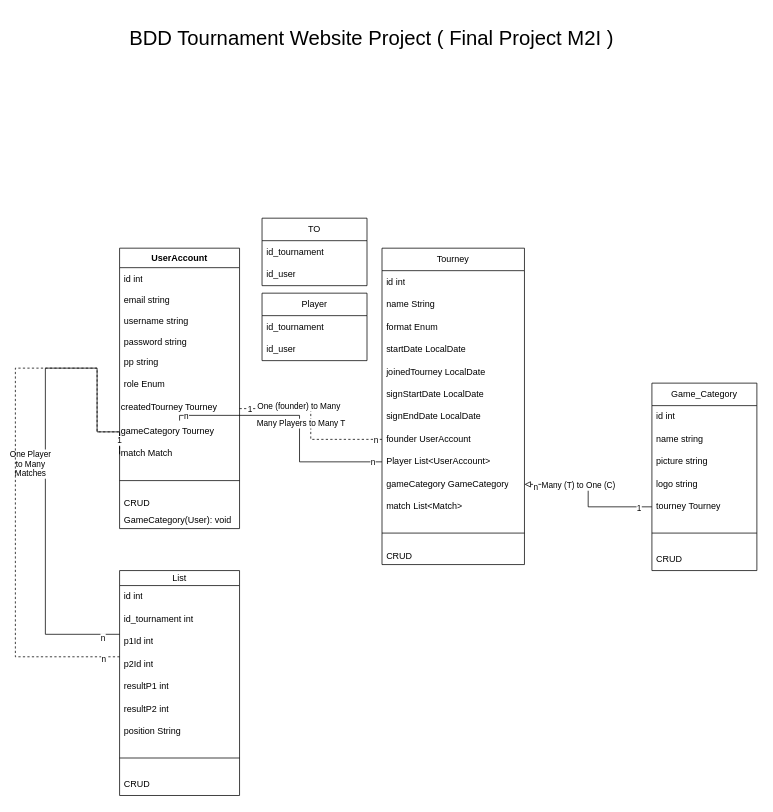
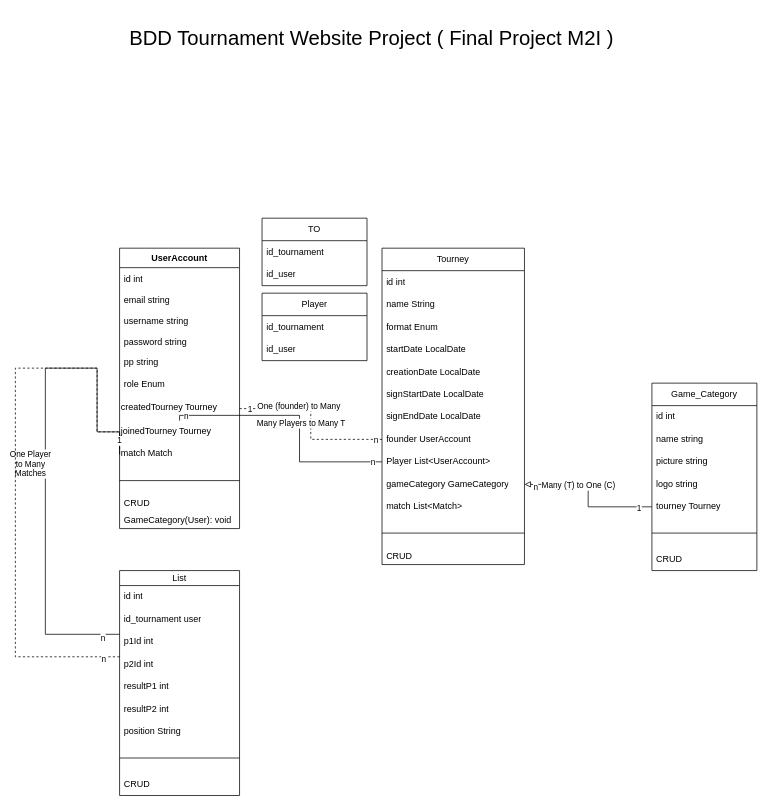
  <mxCell id="0" />
  <mxCell id="1" parent="0" />
  <mxCell id="2" value="Tourney" style="swimlane;fontStyle=0;childLayout=stackLayout;horizontal=1;startSize=30;horizontalStack=0;resizeParent=1;resizeParentMax=0;resizeLast=0;collapsible=1;marginBottom=0;whiteSpace=wrap;html=1;" parent="1" vertex="1"><mxGeometry x="509" y="330" width="190" height="422" as="geometry" /></mxCell>
  <mxCell id="3" value="id int" style="text;strokeColor=none;fillColor=none;align=left;verticalAlign=middle;spacingLeft=4;spacingRight=4;overflow=hidden;points=[[0,0.5],[1,0.5]];portConstraint=eastwest;rotatable=0;whiteSpace=wrap;html=1;" parent="2" vertex="1"><mxGeometry y="30" width="190" height="30" as="geometry" /></mxCell>
  <mxCell id="4" value="name String" style="text;strokeColor=none;fillColor=none;align=left;verticalAlign=middle;spacingLeft=4;spacingRight=4;overflow=hidden;points=[[0,0.5],[1,0.5]];portConstraint=eastwest;rotatable=0;whiteSpace=wrap;html=1;" parent="2" vertex="1"><mxGeometry y="60" width="190" height="30" as="geometry" /></mxCell>
  <mxCell id="5" value="format Enum" style="text;strokeColor=none;fillColor=none;align=left;verticalAlign=middle;spacingLeft=4;spacingRight=4;overflow=hidden;points=[[0,0.5],[1,0.5]];portConstraint=eastwest;rotatable=0;whiteSpace=wrap;html=1;" parent="2" vertex="1"><mxGeometry y="90" width="190" height="30" as="geometry" /></mxCell>
  <mxCell id="6" value="startDate LocalDate" style="text;strokeColor=none;fillColor=none;align=left;verticalAlign=middle;spacingLeft=4;spacingRight=4;overflow=hidden;points=[[0,0.5],[1,0.5]];portConstraint=eastwest;rotatable=0;whiteSpace=wrap;html=1;" parent="2" vertex="1"><mxGeometry y="120" width="190" height="30" as="geometry" /></mxCell>
- <mxCell id="7" value="joinedTourney LocalDate" style="text;strokeColor=none;fillColor=none;align=left;verticalAlign=middle;spacingLeft=4;spacingRight=4;overflow=hidden;points=[[0,0.5],[1,0.5]];portConstraint=eastwest;rotatable=0;whiteSpace=wrap;html=1;" parent="2" vertex="1"><mxGeometry y="150" width="190" height="30" as="geometry" /></mxCell>
+ <mxCell id="7" value="creationDate LocalDate" style="text;strokeColor=none;fillColor=none;align=left;verticalAlign=middle;spacingLeft=4;spacingRight=4;overflow=hidden;points=[[0,0.5],[1,0.5]];portConstraint=eastwest;rotatable=0;whiteSpace=wrap;html=1;" parent="2" vertex="1"><mxGeometry y="150" width="190" height="30" as="geometry" /></mxCell>
  <mxCell id="8" value="signStartDate LocalDate" style="text;strokeColor=none;fillColor=none;align=left;verticalAlign=middle;spacingLeft=4;spacingRight=4;overflow=hidden;points=[[0,0.5],[1,0.5]];portConstraint=eastwest;rotatable=0;whiteSpace=wrap;html=1;" parent="2" vertex="1"><mxGeometry y="180" width="190" height="30" as="geometry" /></mxCell>
  <mxCell id="9" value="signEndDate LocalDate" style="text;strokeColor=none;fillColor=none;align=left;verticalAlign=middle;spacingLeft=4;spacingRight=4;overflow=hidden;points=[[0,0.5],[1,0.5]];portConstraint=eastwest;rotatable=0;whiteSpace=wrap;html=1;" parent="2" vertex="1"><mxGeometry y="210" width="190" height="30" as="geometry" /></mxCell>
  <mxCell id="10" value="founder UserAccount" style="text;strokeColor=none;fillColor=none;align=left;verticalAlign=middle;spacingLeft=4;spacingRight=4;overflow=hidden;points=[[0,0.5],[1,0.5]];portConstraint=eastwest;rotatable=0;whiteSpace=wrap;html=1;" parent="2" vertex="1"><mxGeometry y="240" width="190" height="30" as="geometry" /></mxCell>
  <mxCell id="11" value="Player List&amp;lt;UserAccount&amp;gt;" style="text;strokeColor=none;fillColor=none;align=left;verticalAlign=middle;spacingLeft=4;spacingRight=4;overflow=hidden;points=[[0,0.5],[1,0.5]];portConstraint=eastwest;rotatable=0;whiteSpace=wrap;html=1;" parent="2" vertex="1"><mxGeometry y="270" width="190" height="30" as="geometry" /></mxCell>
  <mxCell id="12" value="gameCategory GameCategory" style="text;strokeColor=none;fillColor=none;align=left;verticalAlign=middle;spacingLeft=4;spacingRight=4;overflow=hidden;points=[[0,0.5],[1,0.5]];portConstraint=eastwest;rotatable=0;whiteSpace=wrap;html=1;" parent="2" vertex="1"><mxGeometry y="300" width="190" height="30" as="geometry" /></mxCell>
  <mxCell id="13" value="match List&amp;lt;Match&amp;gt;" style="text;strokeColor=none;fillColor=none;align=left;verticalAlign=middle;spacingLeft=4;spacingRight=4;overflow=hidden;points=[[0,0.5],[1,0.5]];portConstraint=eastwest;rotatable=0;whiteSpace=wrap;html=1;" parent="2" vertex="1"><mxGeometry y="330" width="190" height="30" as="geometry" /></mxCell>
  <mxCell id="14" value="" style="line;strokeWidth=1;fillColor=none;align=left;verticalAlign=middle;spacingTop=-1;spacingLeft=3;spacingRight=3;rotatable=0;labelPosition=right;points=[];portConstraint=eastwest;strokeColor=inherit;" parent="2" vertex="1"><mxGeometry y="360" width="190" height="40" as="geometry" /></mxCell>
  <mxCell id="15" value="CRUD" style="text;strokeColor=none;fillColor=none;align=left;verticalAlign=middle;spacingLeft=4;spacingRight=4;overflow=hidden;points=[[0,0.5],[1,0.5]];portConstraint=eastwest;rotatable=0;whiteSpace=wrap;html=1;" parent="2" vertex="1"><mxGeometry y="400" width="190" height="22" as="geometry" /></mxCell>
  <mxCell id="16" style="edgeStyle=orthogonalEdgeStyle;rounded=0;orthogonalLoop=1;jettySize=auto;html=1;entryX=0;entryY=0.5;entryDx=0;entryDy=0;exitX=1;exitY=0.5;exitDx=0;exitDy=0;endArrow=none;endFill=0;dashed=1;" parent="1" source="27" target="10" edge="1"><mxGeometry relative="1" as="geometry" /></mxCell>
  <mxCell id="17" value="One (founder) to Many" style="edgeLabel;html=1;align=center;verticalAlign=middle;resizable=0;points=[];" parent="16" vertex="1" connectable="0"><mxGeometry x="-0.325" y="4" relative="1" as="geometry"><mxPoint as="offset" /></mxGeometry></mxCell>
  <mxCell id="18" value="1" style="edgeLabel;html=1;align=center;verticalAlign=middle;resizable=0;points=[];" parent="16" vertex="1" connectable="0"><mxGeometry x="-0.891" relative="1" as="geometry"><mxPoint as="offset" /></mxGeometry></mxCell>
  <mxCell id="19" value="n" style="edgeLabel;html=1;align=center;verticalAlign=middle;resizable=0;points=[];" parent="16" vertex="1" connectable="0"><mxGeometry x="0.923" relative="1" as="geometry"><mxPoint as="offset" /></mxGeometry></mxCell>
  <mxCell id="20" value="UserAccount" style="swimlane;fontStyle=1;align=center;verticalAlign=top;childLayout=stackLayout;horizontal=1;startSize=26;horizontalStack=0;resizeParent=1;resizeParentMax=0;resizeLast=0;collapsible=1;marginBottom=0;whiteSpace=wrap;html=1;" parent="1" vertex="1"><mxGeometry x="159" y="330" width="160" height="374" as="geometry" /></mxCell>
  <mxCell id="21" value="id int" style="text;strokeColor=none;fillColor=none;align=left;verticalAlign=middle;spacingLeft=4;spacingRight=4;overflow=hidden;points=[[0,0.5],[1,0.5]];portConstraint=eastwest;rotatable=0;whiteSpace=wrap;html=1;" parent="20" vertex="1"><mxGeometry y="26" width="160" height="30" as="geometry" /></mxCell>
  <mxCell id="22" value="email string" style="text;strokeColor=none;fillColor=none;align=left;verticalAlign=top;spacingLeft=4;spacingRight=4;overflow=hidden;rotatable=0;points=[[0,0.5],[1,0.5]];portConstraint=eastwest;whiteSpace=wrap;html=1;" parent="20" vertex="1"><mxGeometry y="56" width="160" height="26" as="geometry" /></mxCell>
  <mxCell id="23" value="username string" style="text;strokeColor=none;fillColor=none;align=left;verticalAlign=middle;spacingLeft=4;spacingRight=4;overflow=hidden;points=[[0,0.5],[1,0.5]];portConstraint=eastwest;rotatable=0;whiteSpace=wrap;html=1;" parent="20" vertex="1"><mxGeometry y="82" width="160" height="30" as="geometry" /></mxCell>
  <mxCell id="24" value="password string" style="text;strokeColor=none;fillColor=none;align=left;verticalAlign=top;spacingLeft=4;spacingRight=4;overflow=hidden;rotatable=0;points=[[0,0.5],[1,0.5]];portConstraint=eastwest;whiteSpace=wrap;html=1;" parent="20" vertex="1"><mxGeometry y="112" width="160" height="26" as="geometry" /></mxCell>
  <mxCell id="25" value="pp string" style="text;strokeColor=none;fillColor=none;align=left;verticalAlign=top;spacingLeft=4;spacingRight=4;overflow=hidden;rotatable=0;points=[[0,0.5],[1,0.5]];portConstraint=eastwest;whiteSpace=wrap;html=1;" parent="20" vertex="1"><mxGeometry y="138" width="160" height="30" as="geometry" /></mxCell>
  <mxCell id="26" value="role Enum" style="text;strokeColor=none;fillColor=none;align=left;verticalAlign=top;spacingLeft=4;spacingRight=4;overflow=hidden;rotatable=0;points=[[0,0.5],[1,0.5]];portConstraint=eastwest;whiteSpace=wrap;html=1;" vertex="1" parent="20"><mxGeometry y="168" width="160" height="30" as="geometry" /></mxCell>
  <mxCell id="27" value="createdTourney Tourney&amp;nbsp;" style="text;whiteSpace=wrap;html=1;" parent="20" vertex="1"><mxGeometry y="198" width="160" height="32" as="geometry" /></mxCell>
- <mxCell id="28" value="gameCategory Tourney&amp;nbsp;" style="text;whiteSpace=wrap;html=1;" parent="20" vertex="1"><mxGeometry y="230" width="160" height="30" as="geometry" /></mxCell>
+ <mxCell id="28" value="joinedTourney Tourney&amp;nbsp;" style="text;whiteSpace=wrap;html=1;" parent="20" vertex="1"><mxGeometry y="230" width="160" height="30" as="geometry" /></mxCell>
  <mxCell id="29" value="match Match" style="text;whiteSpace=wrap;html=1;" parent="20" vertex="1"><mxGeometry y="260" width="160" height="30" as="geometry" /></mxCell>
  <mxCell id="30" value="" style="line;strokeWidth=1;fillColor=none;align=left;verticalAlign=middle;spacingTop=-1;spacingLeft=3;spacingRight=3;rotatable=0;labelPosition=right;points=[];portConstraint=eastwest;strokeColor=inherit;" parent="20" vertex="1"><mxGeometry y="290" width="160" height="40" as="geometry" /></mxCell>
  <mxCell id="31" value="CRUD" style="text;strokeColor=none;fillColor=none;align=left;verticalAlign=middle;spacingLeft=4;spacingRight=4;overflow=hidden;points=[[0,0.5],[1,0.5]];portConstraint=eastwest;rotatable=0;whiteSpace=wrap;html=1;" parent="20" vertex="1"><mxGeometry y="330" width="160" height="22" as="geometry" /></mxCell>
  <mxCell id="32" value="GameCategory(User): void" style="text;strokeColor=none;fillColor=none;align=left;verticalAlign=middle;spacingLeft=4;spacingRight=4;overflow=hidden;points=[[0,0.5],[1,0.5]];portConstraint=eastwest;rotatable=0;whiteSpace=wrap;html=1;" parent="20" vertex="1"><mxGeometry y="352" width="160" height="22" as="geometry" /></mxCell>
  <mxCell id="33" value="Player" style="swimlane;fontStyle=0;childLayout=stackLayout;horizontal=1;startSize=30;horizontalStack=0;resizeParent=1;resizeParentMax=0;resizeLast=0;collapsible=1;marginBottom=0;whiteSpace=wrap;html=1;" parent="1" vertex="1"><mxGeometry x="349" y="390" width="140" height="90" as="geometry" /></mxCell>
  <mxCell id="34" value="id_tournament" style="text;strokeColor=none;fillColor=none;align=left;verticalAlign=middle;spacingLeft=4;spacingRight=4;overflow=hidden;points=[[0,0.5],[1,0.5]];portConstraint=eastwest;rotatable=0;whiteSpace=wrap;html=1;" parent="33" vertex="1"><mxGeometry y="30" width="140" height="30" as="geometry" /></mxCell>
  <mxCell id="35" value="id_user" style="text;strokeColor=none;fillColor=none;align=left;verticalAlign=middle;spacingLeft=4;spacingRight=4;overflow=hidden;points=[[0,0.5],[1,0.5]];portConstraint=eastwest;rotatable=0;whiteSpace=wrap;html=1;" parent="33" vertex="1"><mxGeometry y="60" width="140" height="30" as="geometry" /></mxCell>
  <mxCell id="36" value="TO" style="swimlane;fontStyle=0;childLayout=stackLayout;horizontal=1;startSize=30;horizontalStack=0;resizeParent=1;resizeParentMax=0;resizeLast=0;collapsible=1;marginBottom=0;whiteSpace=wrap;html=1;" parent="1" vertex="1"><mxGeometry x="349" y="290" width="140" height="90" as="geometry" /></mxCell>
  <mxCell id="37" value="id_tournament" style="text;strokeColor=none;fillColor=none;align=left;verticalAlign=middle;spacingLeft=4;spacingRight=4;overflow=hidden;points=[[0,0.5],[1,0.5]];portConstraint=eastwest;rotatable=0;whiteSpace=wrap;html=1;" parent="36" vertex="1"><mxGeometry y="30" width="140" height="30" as="geometry" /></mxCell>
  <mxCell id="38" value="id_user" style="text;strokeColor=none;fillColor=none;align=left;verticalAlign=middle;spacingLeft=4;spacingRight=4;overflow=hidden;points=[[0,0.5],[1,0.5]];portConstraint=eastwest;rotatable=0;whiteSpace=wrap;html=1;" parent="36" vertex="1"><mxGeometry y="60" width="140" height="30" as="geometry" /></mxCell>
  <mxCell id="39" value="&lt;font style=&quot;font-size: 27px;&quot;&gt;&lt;font style=&quot;&quot;&gt;BDD Tournament Website Project ( Final P&lt;/font&gt;&lt;font style=&quot;&quot;&gt;roject M2I )&amp;nbsp;&lt;/font&gt;&lt;/font&gt;" style="text;html=1;align=center;verticalAlign=middle;whiteSpace=wrap;rounded=0;" parent="1" vertex="1"><mxGeometry x="169" y="20" width="660" height="60" as="geometry" /></mxCell>
  <mxCell id="40" value="List" style="swimlane;fontStyle=0;childLayout=stackLayout;horizontal=1;startSize=20;horizontalStack=0;resizeParent=1;resizeParentMax=0;resizeLast=0;collapsible=1;marginBottom=0;whiteSpace=wrap;html=1;" parent="1" vertex="1"><mxGeometry x="159" y="760" width="160" height="300" as="geometry" /></mxCell>
  <mxCell id="41" value="id int" style="text;strokeColor=none;fillColor=none;align=left;verticalAlign=middle;spacingLeft=4;spacingRight=4;overflow=hidden;points=[[0,0.5],[1,0.5]];portConstraint=eastwest;rotatable=0;whiteSpace=wrap;html=1;" parent="40" vertex="1"><mxGeometry y="20" width="160" height="30" as="geometry" /></mxCell>
- <mxCell id="42" value="id_tournament int" style="text;strokeColor=none;fillColor=none;align=left;verticalAlign=middle;spacingLeft=4;spacingRight=4;overflow=hidden;points=[[0,0.5],[1,0.5]];portConstraint=eastwest;rotatable=0;whiteSpace=wrap;html=1;" parent="40" vertex="1"><mxGeometry y="50" width="160" height="30" as="geometry" /></mxCell>
+ <mxCell id="42" value="id_tournament user" style="text;strokeColor=none;fillColor=none;align=left;verticalAlign=middle;spacingLeft=4;spacingRight=4;overflow=hidden;points=[[0,0.5],[1,0.5]];portConstraint=eastwest;rotatable=0;whiteSpace=wrap;html=1;" parent="40" vertex="1"><mxGeometry y="50" width="160" height="30" as="geometry" /></mxCell>
  <mxCell id="43" value="p1Id int" style="text;strokeColor=none;fillColor=none;align=left;verticalAlign=middle;spacingLeft=4;spacingRight=4;overflow=hidden;points=[[0,0.5],[1,0.5]];portConstraint=eastwest;rotatable=0;whiteSpace=wrap;html=1;" parent="40" vertex="1"><mxGeometry y="80" width="160" height="30" as="geometry" /></mxCell>
  <mxCell id="44" value="p2Id int" style="text;strokeColor=none;fillColor=none;align=left;verticalAlign=middle;spacingLeft=4;spacingRight=4;overflow=hidden;points=[[0,0.5],[1,0.5]];portConstraint=eastwest;rotatable=0;whiteSpace=wrap;html=1;" parent="40" vertex="1"><mxGeometry y="110" width="160" height="30" as="geometry" /></mxCell>
  <mxCell id="45" value="resultP1 int" style="text;strokeColor=none;fillColor=none;align=left;verticalAlign=middle;spacingLeft=4;spacingRight=4;overflow=hidden;points=[[0,0.5],[1,0.5]];portConstraint=eastwest;rotatable=0;whiteSpace=wrap;html=1;" parent="40" vertex="1"><mxGeometry y="140" width="160" height="30" as="geometry" /></mxCell>
  <mxCell id="46" value="resultP2 int" style="text;strokeColor=none;fillColor=none;align=left;verticalAlign=middle;spacingLeft=4;spacingRight=4;overflow=hidden;points=[[0,0.5],[1,0.5]];portConstraint=eastwest;rotatable=0;whiteSpace=wrap;html=1;" parent="40" vertex="1"><mxGeometry y="170" width="160" height="30" as="geometry" /></mxCell>
  <mxCell id="47" value="position String" style="text;strokeColor=none;fillColor=none;align=left;verticalAlign=middle;spacingLeft=4;spacingRight=4;overflow=hidden;points=[[0,0.5],[1,0.5]];portConstraint=eastwest;rotatable=0;whiteSpace=wrap;html=1;" parent="40" vertex="1"><mxGeometry y="200" width="160" height="30" as="geometry" /></mxCell>
  <mxCell id="48" value="" style="line;strokeWidth=1;fillColor=none;align=left;verticalAlign=middle;spacingTop=-1;spacingLeft=3;spacingRight=3;rotatable=0;labelPosition=right;points=[];portConstraint=eastwest;strokeColor=inherit;" vertex="1" parent="40"><mxGeometry y="230" width="160" height="40" as="geometry" /></mxCell>
  <mxCell id="49" value="CRUD" style="text;strokeColor=none;fillColor=none;align=left;verticalAlign=middle;spacingLeft=4;spacingRight=4;overflow=hidden;points=[[0,0.5],[1,0.5]];portConstraint=eastwest;rotatable=0;whiteSpace=wrap;html=1;" vertex="1" parent="40"><mxGeometry y="270" width="160" height="30" as="geometry" /></mxCell>
  <mxCell id="50" value="Game_Category" style="swimlane;fontStyle=0;childLayout=stackLayout;horizontal=1;startSize=30;horizontalStack=0;resizeParent=1;resizeParentMax=0;resizeLast=0;collapsible=1;marginBottom=0;whiteSpace=wrap;html=1;" parent="1" vertex="1"><mxGeometry x="869" y="510" width="140" height="250" as="geometry" /></mxCell>
  <mxCell id="51" value="id int" style="text;strokeColor=none;fillColor=none;align=left;verticalAlign=middle;spacingLeft=4;spacingRight=4;overflow=hidden;points=[[0,0.5],[1,0.5]];portConstraint=eastwest;rotatable=0;whiteSpace=wrap;html=1;" parent="50" vertex="1"><mxGeometry y="30" width="140" height="30" as="geometry" /></mxCell>
  <mxCell id="52" value="name string" style="text;strokeColor=none;fillColor=none;align=left;verticalAlign=middle;spacingLeft=4;spacingRight=4;overflow=hidden;points=[[0,0.5],[1,0.5]];portConstraint=eastwest;rotatable=0;whiteSpace=wrap;html=1;" parent="50" vertex="1"><mxGeometry y="60" width="140" height="30" as="geometry" /></mxCell>
  <mxCell id="53" value="picture string" style="text;strokeColor=none;fillColor=none;align=left;verticalAlign=middle;spacingLeft=4;spacingRight=4;overflow=hidden;points=[[0,0.5],[1,0.5]];portConstraint=eastwest;rotatable=0;whiteSpace=wrap;html=1;" parent="50" vertex="1"><mxGeometry y="90" width="140" height="30" as="geometry" /></mxCell>
  <mxCell id="54" value="logo string" style="text;strokeColor=none;fillColor=none;align=left;verticalAlign=middle;spacingLeft=4;spacingRight=4;overflow=hidden;points=[[0,0.5],[1,0.5]];portConstraint=eastwest;rotatable=0;whiteSpace=wrap;html=1;" parent="50" vertex="1"><mxGeometry y="120" width="140" height="30" as="geometry" /></mxCell>
  <mxCell id="55" value="tourney Tourney" style="text;strokeColor=none;fillColor=none;align=left;verticalAlign=middle;spacingLeft=4;spacingRight=4;overflow=hidden;points=[[0,0.5],[1,0.5]];portConstraint=eastwest;rotatable=0;whiteSpace=wrap;html=1;" parent="50" vertex="1"><mxGeometry y="150" width="140" height="30" as="geometry" /></mxCell>
  <mxCell id="56" value="" style="line;strokeWidth=1;fillColor=none;align=left;verticalAlign=middle;spacingTop=-1;spacingLeft=3;spacingRight=3;rotatable=0;labelPosition=right;points=[];portConstraint=eastwest;strokeColor=inherit;" vertex="1" parent="50"><mxGeometry y="180" width="140" height="40" as="geometry" /></mxCell>
  <mxCell id="57" value="CRUD" style="text;strokeColor=none;fillColor=none;align=left;verticalAlign=middle;spacingLeft=4;spacingRight=4;overflow=hidden;points=[[0,0.5],[1,0.5]];portConstraint=eastwest;rotatable=0;whiteSpace=wrap;html=1;" vertex="1" parent="50"><mxGeometry y="220" width="140" height="30" as="geometry" /></mxCell>
  <mxCell id="58" style="edgeStyle=orthogonalEdgeStyle;rounded=0;orthogonalLoop=1;jettySize=auto;html=1;endArrow=none;endFill=0;" parent="1" source="11" target="28" edge="1"><mxGeometry relative="1" as="geometry"><Array as="points"><mxPoint x="399" y="615" /><mxPoint x="399" y="553" /></Array></mxGeometry></mxCell>
  <mxCell id="59" value="Many Players to Many T" style="edgeLabel;html=1;align=center;verticalAlign=middle;resizable=0;points=[];" parent="58" vertex="1" connectable="0"><mxGeometry x="-0.042" y="-1" relative="1" as="geometry"><mxPoint as="offset" /></mxGeometry></mxCell>
  <mxCell id="60" value="n" style="edgeLabel;html=1;align=center;verticalAlign=middle;resizable=0;points=[];" parent="58" vertex="1" connectable="0"><mxGeometry x="0.909" relative="1" as="geometry"><mxPoint as="offset" /></mxGeometry></mxCell>
  <mxCell id="61" value="n" style="edgeLabel;html=1;align=center;verticalAlign=middle;resizable=0;points=[];" parent="58" vertex="1" connectable="0"><mxGeometry x="-0.925" relative="1" as="geometry"><mxPoint as="offset" /></mxGeometry></mxCell>
  <mxCell id="62" style="edgeStyle=orthogonalEdgeStyle;rounded=0;orthogonalLoop=1;jettySize=auto;html=1;endArrow=block;endFill=0;" parent="1" source="55" target="12" edge="1"><mxGeometry relative="1" as="geometry" /></mxCell>
  <mxCell id="63" value="Many (T) to One (C)" style="edgeLabel;html=1;align=center;verticalAlign=middle;resizable=0;points=[];" parent="62" vertex="1" connectable="0"><mxGeometry x="0.286" y="1" relative="1" as="geometry"><mxPoint as="offset" /></mxGeometry></mxCell>
  <mxCell id="64" value="1" style="edgeLabel;html=1;align=center;verticalAlign=middle;resizable=0;points=[];" parent="62" vertex="1" connectable="0"><mxGeometry x="-0.819" y="1" relative="1" as="geometry"><mxPoint as="offset" /></mxGeometry></mxCell>
  <mxCell id="65" value="n" style="edgeLabel;html=1;align=center;verticalAlign=middle;resizable=0;points=[];" parent="62" vertex="1" connectable="0"><mxGeometry x="0.858" y="3" relative="1" as="geometry"><mxPoint as="offset" /></mxGeometry></mxCell>
  <mxCell id="66" style="edgeStyle=orthogonalEdgeStyle;rounded=0;orthogonalLoop=1;jettySize=auto;html=1;endArrow=none;endFill=0;entryX=0;entryY=0.5;entryDx=0;entryDy=0;" parent="1" source="43" target="29" edge="1"><mxGeometry relative="1" as="geometry"><mxPoint x="129" y="570" as="targetPoint" /><Array as="points"><mxPoint x="60" y="845" /><mxPoint x="60" y="490" /><mxPoint x="129" y="490" /><mxPoint x="129" y="575" /></Array></mxGeometry></mxCell>
  <mxCell id="67" value="One Player&lt;br&gt;to Many&lt;br&gt;Matches" style="edgeLabel;html=1;align=center;verticalAlign=middle;resizable=0;points=[];" parent="66" vertex="1" connectable="0"><mxGeometry x="-0.086" y="1" relative="1" as="geometry"><mxPoint x="-20" y="-22" as="offset" /></mxGeometry></mxCell>
  <mxCell id="68" value="n" style="edgeLabel;html=1;align=center;verticalAlign=middle;resizable=0;points=[];" parent="66" vertex="1" connectable="0"><mxGeometry x="-0.93" y="4" relative="1" as="geometry"><mxPoint as="offset" /></mxGeometry></mxCell>
  <mxCell id="69" style="edgeStyle=orthogonalEdgeStyle;rounded=0;orthogonalLoop=1;jettySize=auto;html=1;endArrow=none;endFill=0;entryX=0;entryY=0.5;entryDx=0;entryDy=0;dashed=1;" parent="1" source="44" target="29" edge="1"><mxGeometry relative="1" as="geometry"><mxPoint x="129" y="410" as="targetPoint" /><Array as="points"><mxPoint x="20" y="875" /><mxPoint x="20" y="490" /><mxPoint x="129" y="490" /><mxPoint x="129" y="575" /></Array></mxGeometry></mxCell>
  <mxCell id="70" value="n" style="edgeLabel;html=1;align=center;verticalAlign=middle;resizable=0;points=[];" parent="69" vertex="1" connectable="0"><mxGeometry x="-0.943" y="3" relative="1" as="geometry"><mxPoint as="offset" /></mxGeometry></mxCell>
  <mxCell id="71" value="1" style="edgeLabel;html=1;align=center;verticalAlign=middle;resizable=0;points=[];" parent="69" vertex="1" connectable="0"><mxGeometry x="0.95" y="-1" relative="1" as="geometry"><mxPoint as="offset" /></mxGeometry></mxCell>
